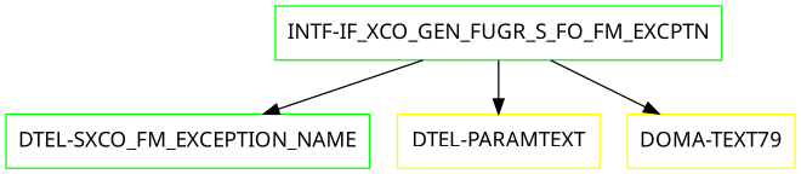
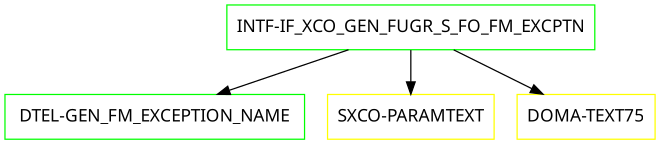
  digraph {
    fontname="Noto Sans"
    node [color=green fontname="Noto Sans" shape=box]
    edge [fontname="Noto Sans"]
    "INTF-IF_XCO_GEN_FUGR_S_FO_FM_EXCPTN"
-   "DTEL-SXCO_FM_EXCEPTION_NAME"
-   "DTEL-PARAMTEXT" [color=yellow]
-   "DOMA-TEXT79" [color=yellow]
+   "DTEL-SXCO_FM_EXCEPTION_NAME" [label="DTEL-GEN_FM_EXCEPTION_NAME"]
+   "DTEL-PARAMTEXT" [color=yellow label="SXCO-PARAMTEXT"]
+   "DOMA-TEXT79" [color=yellow label="DOMA-TEXT75"]
    "INTF-IF_XCO_GEN_FUGR_S_FO_FM_EXCPTN" -> "DTEL-SXCO_FM_EXCEPTION_NAME"
    "INTF-IF_XCO_GEN_FUGR_S_FO_FM_EXCPTN" -> "DTEL-PARAMTEXT"
    "INTF-IF_XCO_GEN_FUGR_S_FO_FM_EXCPTN" -> "DOMA-TEXT79"
  }
